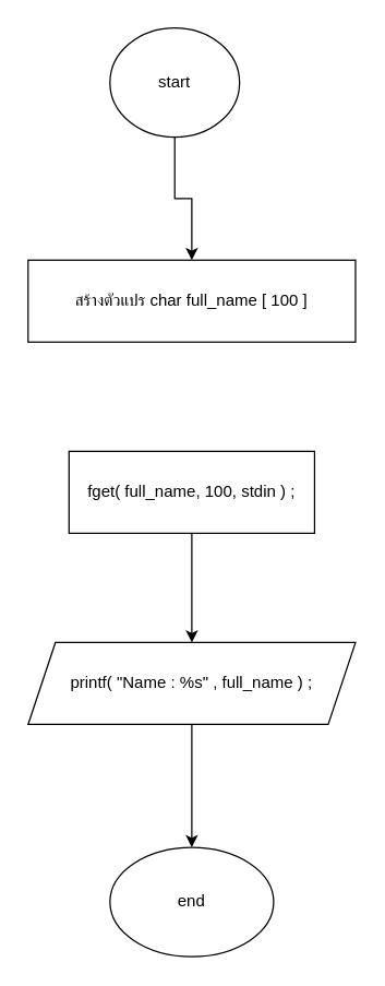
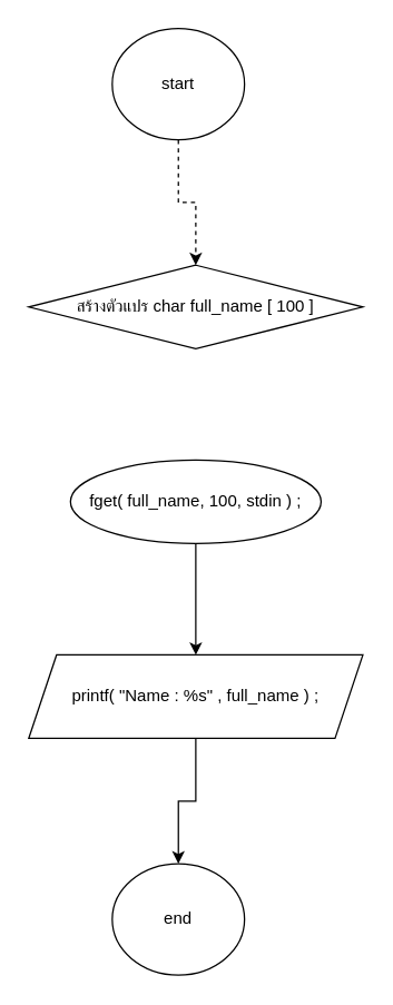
  <mxCell id="0" />
  <mxCell id="1" parent="0" />
- <mxCell id="2" value="" style="edgeStyle=orthogonalEdgeStyle;rounded=0;orthogonalLoop=1;jettySize=auto;html=1;" edge="1" parent="1" source="3" target="4"><mxGeometry relative="1" as="geometry" /></mxCell>
+ <mxCell id="2" value="" style="edgeStyle=orthogonalEdgeStyle;rounded=0;orthogonalLoop=1;jettySize=auto;html=1;dashed=1;" edge="1" parent="1" source="3" target="4"><mxGeometry relative="1" as="geometry" /></mxCell>
  <mxCell id="3" value="start" style="ellipse;whiteSpace=wrap;html=1;" vertex="1" parent="1"><mxGeometry x="80" y="20" width="95" height="80" as="geometry" /></mxCell>
- <mxCell id="4" value="สร้างตัวแปร char full_name [ 100 ]" style="whiteSpace=wrap;html=1;" vertex="1" parent="1"><mxGeometry x="20" y="190" width="240" height="60" as="geometry" /></mxCell>
+ <mxCell id="4" value="สร้างตัวแปร char full_name [ 100 ]" style="rhombus;whiteSpace=wrap;html=1;" vertex="1" parent="1"><mxGeometry x="20" y="190" width="240" height="60" as="geometry" /></mxCell>
  <mxCell id="5" value="" style="edgeStyle=orthogonalEdgeStyle;rounded=0;orthogonalLoop=1;jettySize=auto;html=1;" edge="1" parent="1" source="6" target="8"><mxGeometry relative="1" as="geometry" /></mxCell>
- <mxCell id="6" value="fget( full_name, 100, stdin ) ;" style="whiteSpace=wrap;html=1;" vertex="1" parent="1"><mxGeometry x="50" y="330" width="180" height="60" as="geometry" /></mxCell>
+ <mxCell id="6" value="fget( full_name, 100, stdin ) ;" style="ellipse;whiteSpace=wrap;html=1;" vertex="1" parent="1"><mxGeometry x="50" y="330" width="180" height="60" as="geometry" /></mxCell>
  <mxCell id="7" value="" style="edgeStyle=orthogonalEdgeStyle;rounded=0;orthogonalLoop=1;jettySize=auto;html=1;" edge="1" parent="1" source="8" target="9"><mxGeometry relative="1" as="geometry" /></mxCell>
  <mxCell id="8" value="printf( &quot;Name : %s&quot; , full_name ) ;" style="shape=parallelogram;perimeter=parallelogramPerimeter;whiteSpace=wrap;html=1;fixedSize=1;" vertex="1" parent="1"><mxGeometry x="20" y="470" width="240" height="60" as="geometry" /></mxCell>
- <mxCell id="9" value="end" style="ellipse;whiteSpace=wrap;html=1;" vertex="1" parent="1"><mxGeometry x="80" y="620" width="120" height="80" as="geometry" /></mxCell>
+ <mxCell id="9" value="end" style="ellipse;whiteSpace=wrap;html=1;" vertex="1" parent="1"><mxGeometry x="80" y="620" width="95" height="80" as="geometry" /></mxCell>
